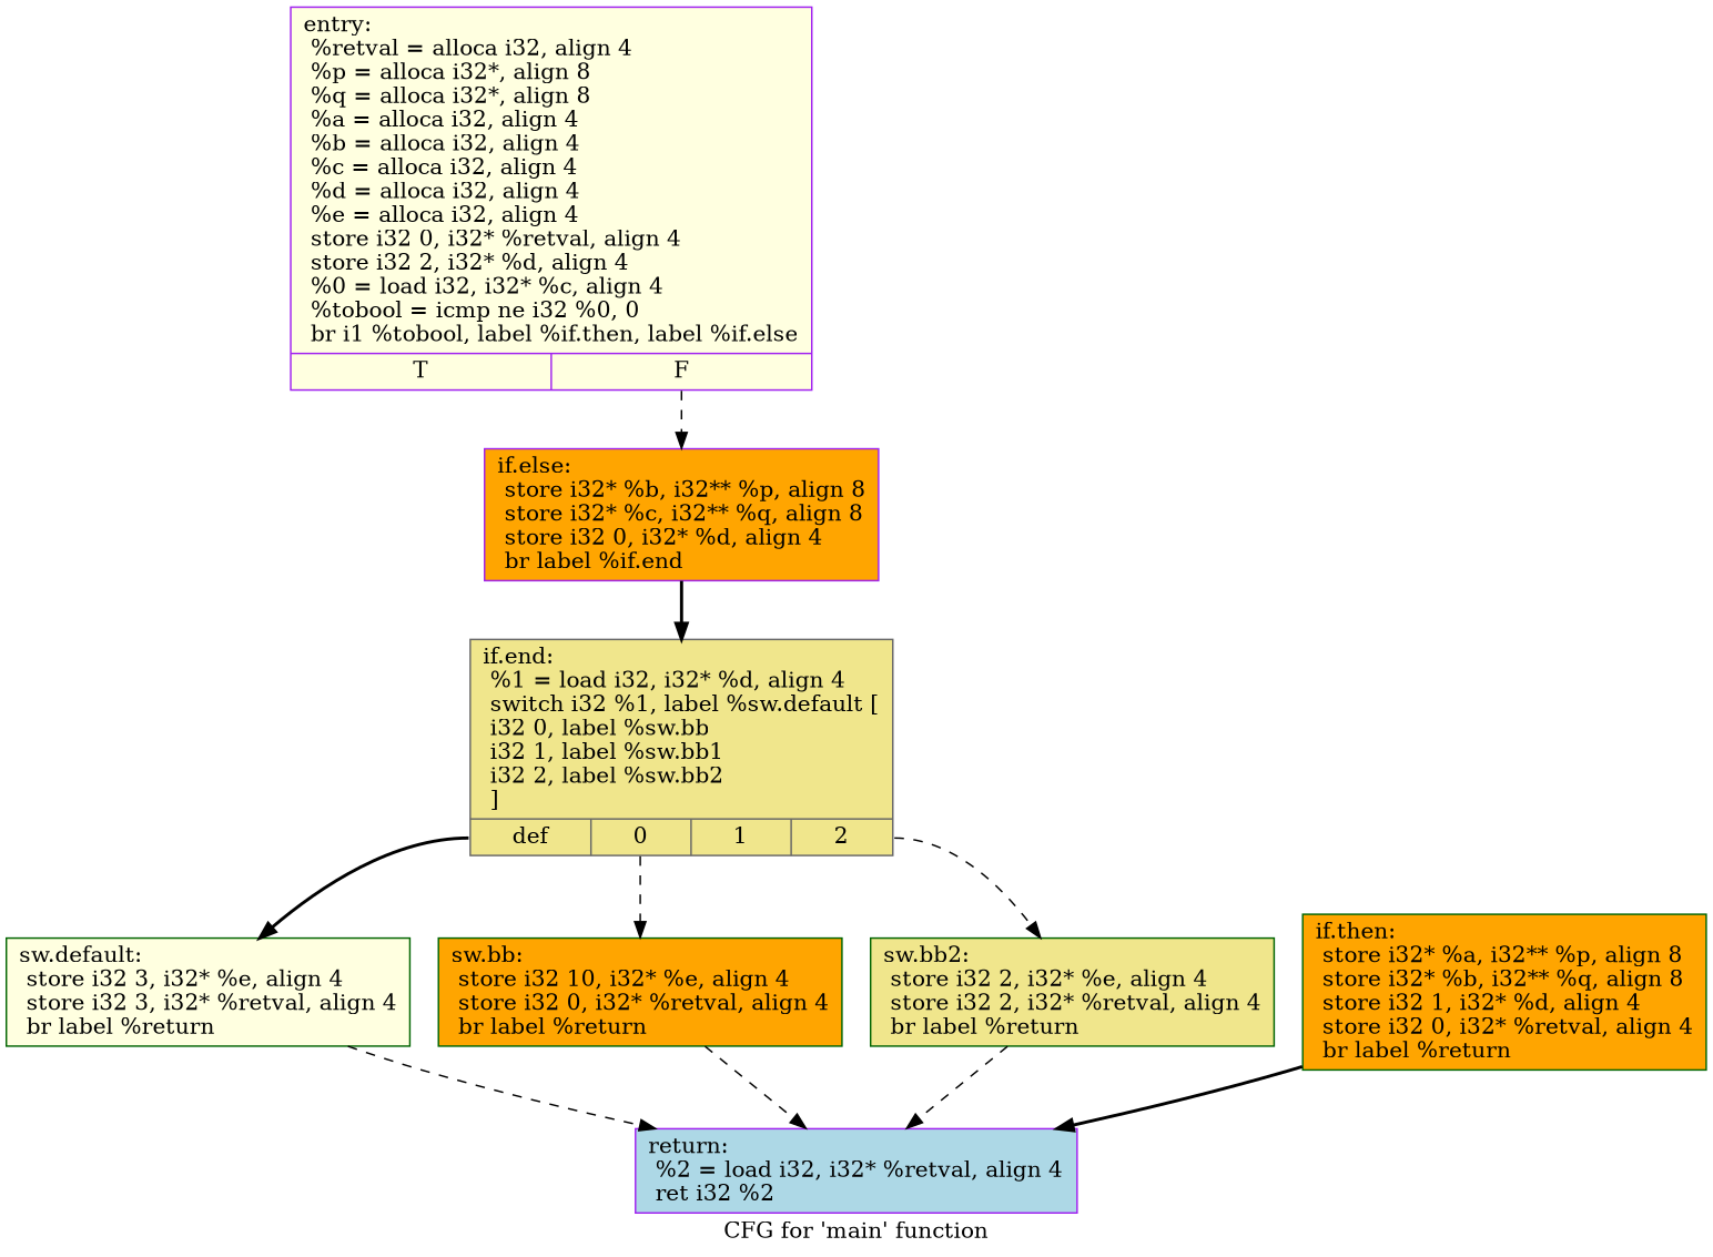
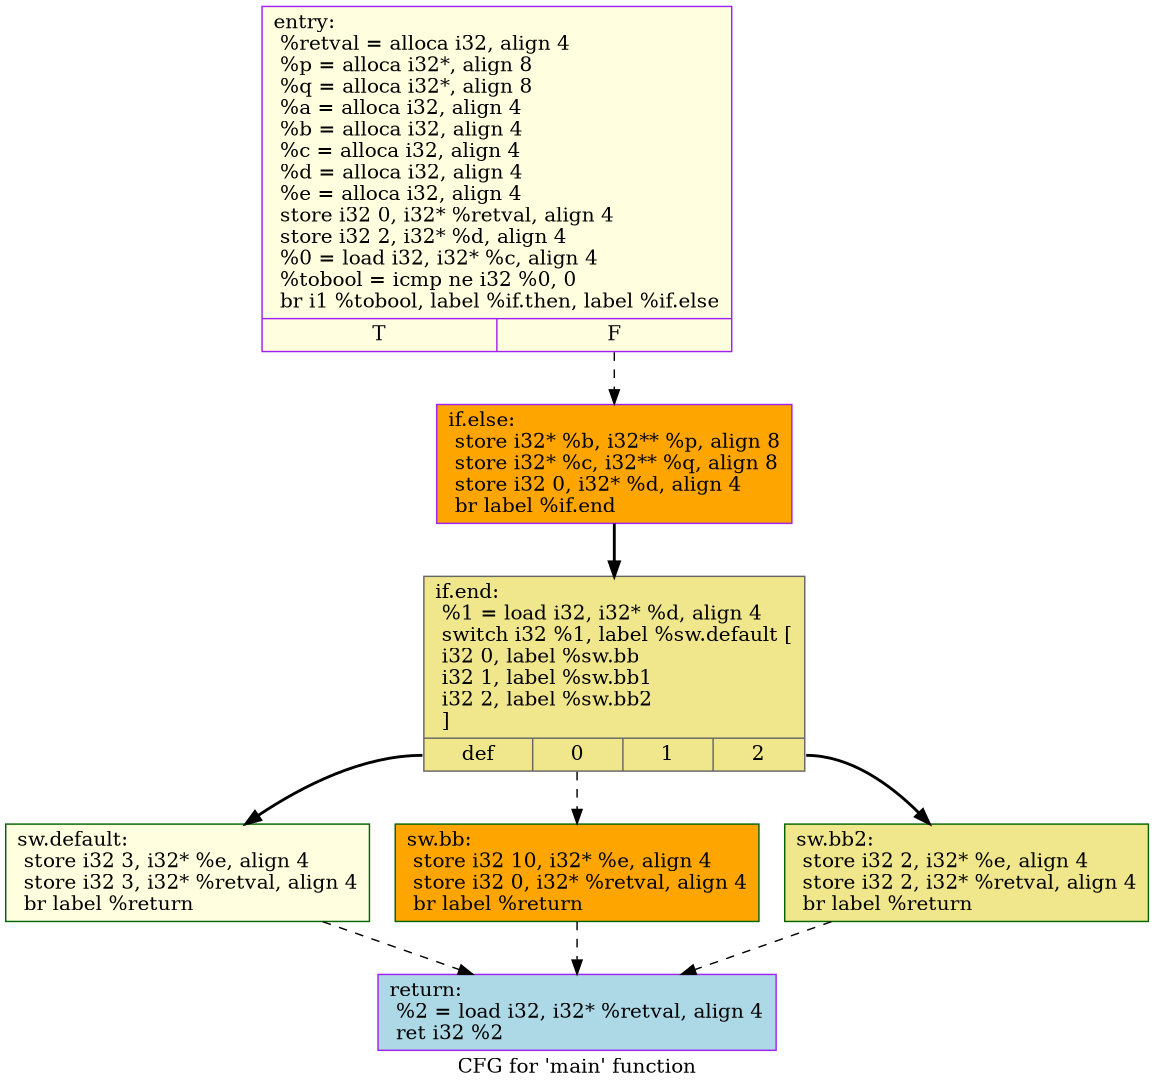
  digraph {
    label="CFG for 'main' function"
    node [color=darkgreen fillcolor=orange shape=record style=filled]
    edge [style=dashed]
    n1 [color=purple fillcolor=lightyellow label="{entry:\l  %retval = alloca i32, align 4\l  %p = alloca i32*, align 8\l  %q = alloca i32*, align 8\l  %a = alloca i32, align 4\l  %b = alloca i32, align 4\l  %c = alloca i32, align 4\l  %d = alloca i32, align 4\l  %e = alloca i32, align 4\l  store i32 0, i32* %retval, align 4\l  store i32 2, i32* %d, align 4\l  %0 = load i32, i32* %c, align 4\l  %tobool = icmp ne i32 %0, 0\l  br i1 %tobool, label %if.then, label %if.else\l|{<s0>T|<s1>F}}"]
    n2 [color=purple label="{if.else:                                          \l  store i32* %b, i32** %p, align 8\l  store i32* %c, i32** %q, align 8\l  store i32 0, i32* %d, align 4\l  br label %if.end\l}"]
-   n3 [label="{if.then:                                          \l  store i32* %a, i32** %p, align 8\l  store i32* %b, i32** %q, align 8\l  store i32 1, i32* %d, align 4\l  store i32 0, i32* %retval, align 4\l  br label %return\l}"]
    n4 [color=purple fillcolor=lightblue label="{return:                                           \l  %2 = load i32, i32* %retval, align 4\l  ret i32 %2\l}"]
    n5 [color=gray40 fillcolor=khaki label="{if.end:                                           \l  %1 = load i32, i32* %d, align 4\l  switch i32 %1, label %sw.default [\l    i32 0, label %sw.bb\l    i32 1, label %sw.bb1\l    i32 2, label %sw.bb2\l  ]\l|{<s0>def|<s1>0|<s2>1|<s3>2}}"]
    n6 [fillcolor=lightyellow label="{sw.default:                                       \l  store i32 3, i32* %e, align 4\l  store i32 3, i32* %retval, align 4\l  br label %return\l}"]
    n7 [label="{sw.bb:                                            \l  store i32 10, i32* %e, align 4\l  store i32 0, i32* %retval, align 4\l  br label %return\l}"]
    n8 [fillcolor=khaki label="{sw.bb2:                                           \l  store i32 2, i32* %e, align 4\l  store i32 2, i32* %retval, align 4\l  br label %return\l}"]
    n1 -> n2 [tailport=s1]
    n2 -> n5 [style=bold]
-   n3 -> n4 [style=bold]
    n5 -> n6 [style=bold tailport=s0]
    n5 -> n7 [tailport=s1]
-   n5 -> n8 [tailport=s3]
+   n5 -> n8 [style=bold tailport=s3]
    n6 -> n4
    n7 -> n4
    n8 -> n4
  }
